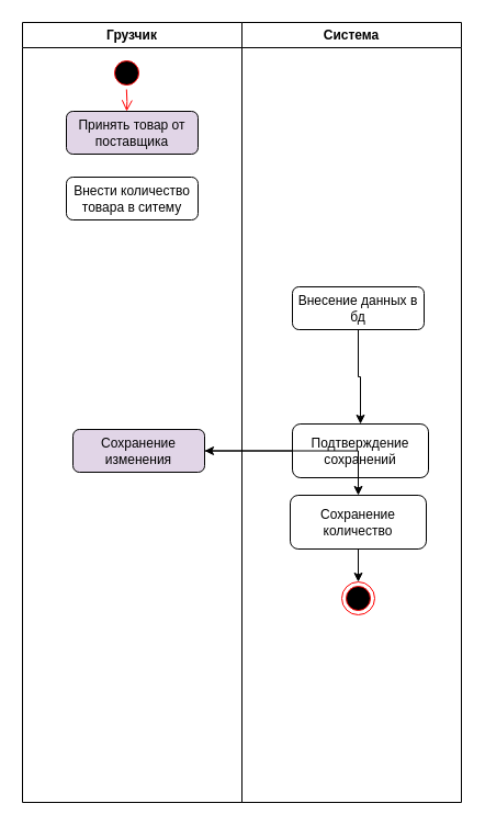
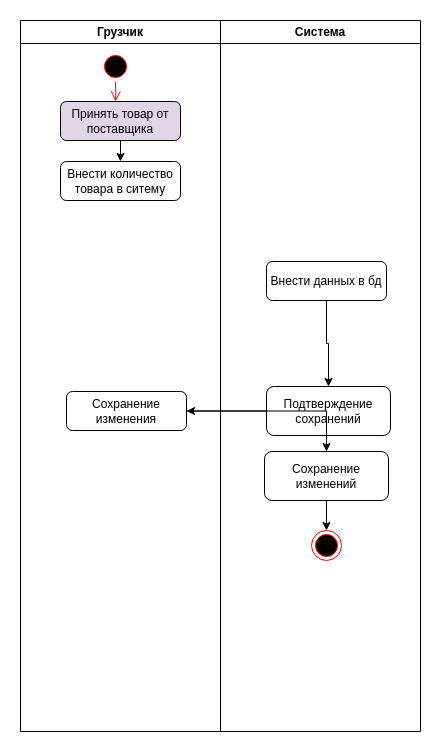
  <mxCell id="0" />
  <mxCell id="1" parent="0" />
  <mxCell id="2" value="Грузчик" style="swimlane;whiteSpace=wrap;html=1;" vertex="1" parent="1"><mxGeometry width="200" height="711" as="geometry" x="20" y="20" /></mxCell>
  <mxCell id="3" value="" style="ellipse;html=1;shape=startState;fillColor=#000000;strokeColor=#ff0000;" vertex="1" parent="2"><mxGeometry x="80" y="31" width="30" height="30" as="geometry" /></mxCell>
  <mxCell id="4" value="" style="edgeStyle=orthogonalEdgeStyle;html=1;verticalAlign=bottom;endArrow=open;endSize=8;strokeColor=#ff0000;rounded=0;" edge="1" parent="2"><mxGeometry relative="1" as="geometry"><mxPoint x="95" y="81" as="targetPoint" /><mxPoint x="94.82" y="61" as="sourcePoint" /></mxGeometry></mxCell>
+ <mxCell id="5" style="edgeStyle=orthogonalEdgeStyle;rounded=0;orthogonalLoop=1;jettySize=auto;html=1;exitX=0.5;exitY=1;exitDx=0;exitDy=0;entryX=0.5;entryY=0;entryDx=0;entryDy=0;" edge="1" parent="2" source="6" target="7"><mxGeometry relative="1" as="geometry" /></mxCell>
  <mxCell id="6" value="Принять товар от поставщика" style="rounded=1;whiteSpace=wrap;html=1;fillColor=#e1d5e7;" vertex="1" parent="2"><mxGeometry x="40" y="81" width="120" height="39" as="geometry" /></mxCell>
  <mxCell id="7" value="Внести количество товара в ситему" style="rounded=1;whiteSpace=wrap;html=1;" vertex="1" parent="2"><mxGeometry x="40" y="141" width="120" height="39" as="geometry" /></mxCell>
- <mxCell id="8" value="Сохранение изменения" style="rounded=1;whiteSpace=wrap;html=1;fillColor=#e1d5e7;" vertex="1" parent="2"><mxGeometry x="46" y="371" width="120" height="39" as="geometry" /></mxCell>
+ <mxCell id="8" value="Сохранение изменения" style="rounded=1;whiteSpace=wrap;html=1;" vertex="1" parent="2"><mxGeometry x="46" y="371" width="120" height="39" as="geometry" /></mxCell>
  <mxCell id="9" value="Система" style="swimlane;whiteSpace=wrap;html=1;" vertex="1" parent="1"><mxGeometry x="220" width="200" height="711" as="geometry" y="20" /></mxCell>
  <mxCell id="10" style="edgeStyle=orthogonalEdgeStyle;rounded=0;orthogonalLoop=1;jettySize=auto;html=1;exitX=0.5;exitY=1;exitDx=0;exitDy=0;entryX=0.5;entryY=0;entryDx=0;entryDy=0;" edge="1" parent="9" source="11" target="12"><mxGeometry relative="1" as="geometry" /></mxCell>
- <mxCell id="11" value="Внесение данных в бд" style="rounded=1;whiteSpace=wrap;html=1;" vertex="1" parent="9"><mxGeometry x="46" y="241" width="120" height="39" as="geometry" /></mxCell>
+ <mxCell id="11" value="Внести данных в бд" style="rounded=1;whiteSpace=wrap;html=1;" vertex="1" parent="9"><mxGeometry x="46" y="241" width="120" height="39" as="geometry" /></mxCell>
  <mxCell id="12" value="Подтверждение сохранений" style="rounded=1;whiteSpace=wrap;html=1;" vertex="1" parent="9"><mxGeometry x="46" y="366" width="124" height="49" as="geometry" /></mxCell>
- <mxCell id="13" value="Сохранение количество" style="rounded=1;whiteSpace=wrap;html=1;" vertex="1" parent="9"><mxGeometry x="44" y="431" width="124" height="49" as="geometry" /></mxCell>
+ <mxCell id="13" value="Сохранение изменений" style="rounded=1;whiteSpace=wrap;html=1;" vertex="1" parent="9"><mxGeometry x="44" y="431" width="124" height="49" as="geometry" /></mxCell>
  <mxCell id="14" value="" style="ellipse;html=1;shape=endState;fillColor=#000000;strokeColor=#ff0000;" vertex="1" parent="9"><mxGeometry x="91" y="510" width="30" height="30" as="geometry" /></mxCell>
  <mxCell id="15" style="edgeStyle=orthogonalEdgeStyle;rounded=0;orthogonalLoop=1;jettySize=auto;html=1;entryX=0.5;entryY=0;entryDx=0;entryDy=0;" edge="1" parent="9" target="14"><mxGeometry relative="1" as="geometry"><mxPoint x="106" y="480" as="sourcePoint" /></mxGeometry></mxCell>
  <mxCell id="16" style="edgeStyle=orthogonalEdgeStyle;rounded=0;orthogonalLoop=1;jettySize=auto;html=1;exitX=0;exitY=0.5;exitDx=0;exitDy=0;" edge="1" parent="1" source="12" target="8"><mxGeometry relative="1" as="geometry" /></mxCell>
  <mxCell id="17" style="edgeStyle=orthogonalEdgeStyle;rounded=0;orthogonalLoop=1;jettySize=auto;html=1;exitX=1;exitY=0.5;exitDx=0;exitDy=0;" edge="1" parent="1" source="8" target="13"><mxGeometry relative="1" as="geometry" /></mxCell>
